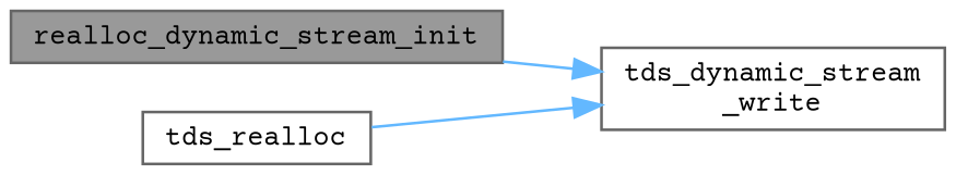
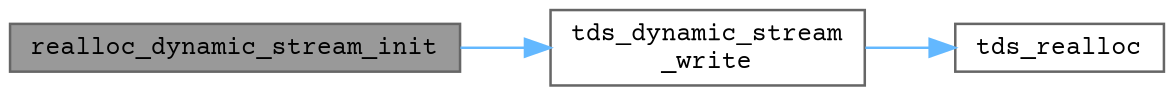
  digraph {
    fontname="Courier Prime"
    rankdir=LR
    node [color=grey40 fillcolor=white fontname="Courier Prime" fontsize=10 shape=box style=filled]
    edge [color=steelblue1 fontname="Courier Prime" fontsize=10 labelfontname=Helvetica labelfontsize=10 style=solid]
    n1 [color=gray40 fillcolor=grey60 fontcolor=black height=0.2 label=realloc_dynamic_stream_init width=0.4]
    n2 [height=0.2 label="tds_dynamic_stream\l_write" width=0.4]
    n3 [height=0.2 label=tds_realloc width=0.4]
    n1 -> n2
-   n3 -> n2
+   n2 -> n3
  }
